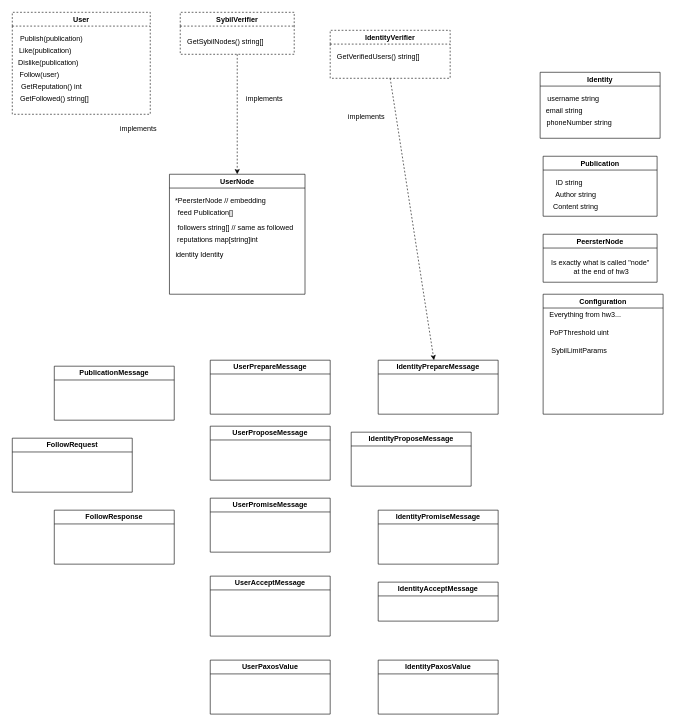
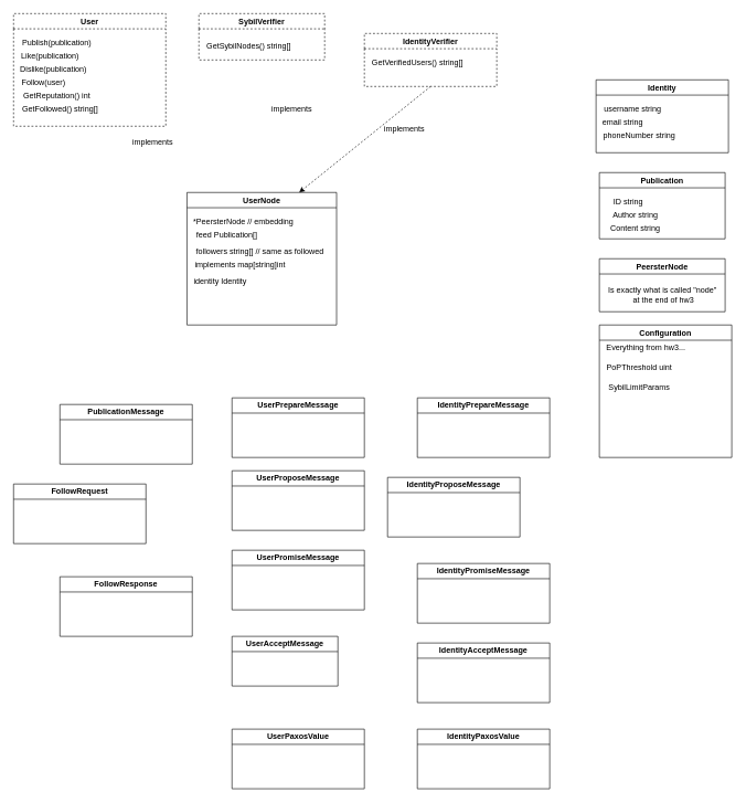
  <mxCell id="0" />
  <mxCell id="1" parent="0" />
  <mxCell id="2" value="User" style="swimlane;whiteSpace=wrap;html=1;dashed=1;" vertex="1" parent="1"><mxGeometry x="20" y="20" width="230" height="170" as="geometry" /></mxCell>
  <mxCell id="3" value="Publish(publication)" style="text;html=1;align=center;verticalAlign=middle;resizable=0;points=[];autosize=1;strokeColor=none;fillColor=none;" vertex="1" parent="2"><mxGeometry y="30" width="130" height="30" as="geometry" /></mxCell>
  <mxCell id="4" value="Like(publication)" style="text;html=1;align=center;verticalAlign=middle;resizable=0;points=[];autosize=1;strokeColor=none;fillColor=none;dashed=1;" vertex="1" parent="2"><mxGeometry y="50" width="110" height="30" as="geometry" /></mxCell>
  <mxCell id="5" value="Dislike(publication)" style="text;html=1;align=center;verticalAlign=middle;resizable=0;points=[];autosize=1;strokeColor=none;fillColor=none;dashed=1;" vertex="1" parent="2"><mxGeometry y="70" width="120" height="30" as="geometry" /></mxCell>
  <mxCell id="6" value="Follow(user)" style="text;html=1;align=center;verticalAlign=middle;resizable=0;points=[];autosize=1;strokeColor=none;fillColor=none;dashed=1;" vertex="1" parent="2"><mxGeometry y="90" width="90" height="30" as="geometry" /></mxCell>
  <mxCell id="7" value="GetFollowed() string[]" style="text;html=1;align=center;verticalAlign=middle;resizable=0;points=[];autosize=1;strokeColor=none;fillColor=none;dashed=1;" vertex="1" parent="2"><mxGeometry y="130" width="140" height="30" as="geometry" /></mxCell>
  <mxCell id="8" value="GetReputation() int" style="text;html=1;align=center;verticalAlign=middle;resizable=0;points=[];autosize=1;strokeColor=none;fillColor=none;" vertex="1" parent="2"><mxGeometry x="5" y="110" width="120" height="30" as="geometry" /></mxCell>
  <mxCell id="9" value="PeersterNode" style="swimlane;whiteSpace=wrap;html=1;" vertex="1" parent="1"><mxGeometry x="905" y="390" width="190" height="80" as="geometry" /></mxCell>
  <mxCell id="10" value="Is exactly what is called &quot;node&quot;&lt;br&gt;&amp;nbsp;at the end of hw3" style="text;html=1;align=center;verticalAlign=middle;resizable=0;points=[];autosize=1;strokeColor=none;fillColor=none;" vertex="1" parent="9"><mxGeometry y="35" width="190" height="40" as="geometry" /></mxCell>
  <mxCell id="11" value="Publication" style="swimlane;whiteSpace=wrap;html=1;" vertex="1" parent="1"><mxGeometry x="905" y="260" width="190" height="100" as="geometry" /></mxCell>
  <mxCell id="12" value="ID string&amp;nbsp;" style="text;html=1;align=center;verticalAlign=middle;resizable=0;points=[];autosize=1;strokeColor=none;fillColor=none;" vertex="1" parent="11"><mxGeometry x="10" y="30" width="70" height="30" as="geometry" /></mxCell>
  <mxCell id="13" value="Author string" style="text;html=1;align=center;verticalAlign=middle;resizable=0;points=[];autosize=1;strokeColor=none;fillColor=none;" vertex="1" parent="11"><mxGeometry x="9" y="50" width="90" height="30" as="geometry" /></mxCell>
  <mxCell id="14" value="Content string" style="text;html=1;align=center;verticalAlign=middle;resizable=0;points=[];autosize=1;strokeColor=none;fillColor=none;" vertex="1" parent="11"><mxGeometry x="4" y="70" width="100" height="30" as="geometry" /></mxCell>
  <mxCell id="15" value="UserNode" style="swimlane;whiteSpace=wrap;html=1;" vertex="1" parent="1"><mxGeometry x="282" y="290" width="226" height="200" as="geometry" /></mxCell>
  <mxCell id="16" value="feed Publication[]" style="text;html=1;align=center;verticalAlign=middle;resizable=0;points=[];autosize=1;strokeColor=none;fillColor=none;" vertex="1" parent="15"><mxGeometry y="50" width="120" height="30" as="geometry" /></mxCell>
  <mxCell id="17" value="followers string[] // same as followed" style="text;html=1;align=center;verticalAlign=middle;resizable=0;points=[];autosize=1;strokeColor=none;fillColor=none;" vertex="1" parent="15"><mxGeometry y="75" width="220" height="30" as="geometry" /></mxCell>
- <mxCell id="18" value="reputations map[string]int" style="text;html=1;align=center;verticalAlign=middle;resizable=0;points=[];autosize=1;strokeColor=none;fillColor=none;" vertex="1" parent="15"><mxGeometry y="95" width="160" height="30" as="geometry" /></mxCell>
+ <mxCell id="18" value="implements map[string]int" style="text;html=1;align=center;verticalAlign=middle;resizable=0;points=[];autosize=1;strokeColor=none;fillColor=none;" vertex="1" parent="15"><mxGeometry y="95" width="160" height="30" as="geometry" /></mxCell>
  <mxCell id="19" value="identity Identity" style="text;html=1;align=center;verticalAlign=middle;resizable=0;points=[];autosize=1;strokeColor=none;fillColor=none;" vertex="1" parent="15"><mxGeometry y="120" width="100" height="30" as="geometry" /></mxCell>
  <mxCell id="20" value="*PeersterNode // embedding" style="text;html=1;align=center;verticalAlign=middle;resizable=0;points=[];autosize=1;strokeColor=none;fillColor=none;" vertex="1" parent="15"><mxGeometry y="30" width="170" height="30" as="geometry" /></mxCell>
  <mxCell id="21" value="implements" style="text;html=1;align=center;verticalAlign=middle;resizable=0;points=[];autosize=1;strokeColor=none;fillColor=none;" vertex="1" parent="1"><mxGeometry x="190" y="200" width="80" height="30" as="geometry" /></mxCell>
- <mxCell id="22" style="edgeStyle=none;rounded=0;orthogonalLoop=1;jettySize=auto;html=1;exitX=0.5;exitY=1;exitDx=0;exitDy=0;entryX=0.5;entryY=0;entryDx=0;entryDy=0;dashed=1;" edge="1" parent="1" source="23" target="15"><mxGeometry relative="1" as="geometry" /></mxCell>
  <mxCell id="23" value="SybilVerifier" style="swimlane;whiteSpace=wrap;html=1;dashed=1;" vertex="1" parent="1"><mxGeometry x="300" y="20" width="190" height="70" as="geometry" /></mxCell>
  <mxCell id="24" value="GetSybilNodes() string[]" style="text;html=1;align=center;verticalAlign=middle;resizable=0;points=[];autosize=1;strokeColor=none;fillColor=none;" vertex="1" parent="23"><mxGeometry y="35" width="150" height="30" as="geometry" /></mxCell>
  <mxCell id="25" value="implements" style="text;html=1;align=center;verticalAlign=middle;resizable=0;points=[];autosize=1;strokeColor=none;fillColor=none;" vertex="1" parent="1"><mxGeometry x="400" y="150" width="80" height="30" as="geometry" /></mxCell>
- <mxCell id="26" style="edgeStyle=none;rounded=0;orthogonalLoop=1;jettySize=auto;html=1;exitX=0.5;exitY=1;exitDx=0;exitDy=0;dashed=1;" edge="1" parent="1" source="27" target="43"><mxGeometry relative="1" as="geometry" /></mxCell>
+ <mxCell id="26" style="edgeStyle=none;rounded=0;orthogonalLoop=1;jettySize=auto;html=1;exitX=0.5;exitY=1;exitDx=0;exitDy=0;entryX=0.75;entryY=0;entryDx=0;entryDy=0;dashed=1;" edge="1" parent="1" source="27" target="15"><mxGeometry relative="1" as="geometry" /></mxCell>
  <mxCell id="27" value="IdentityVerifier" style="swimlane;whiteSpace=wrap;html=1;dashed=1;" vertex="1" parent="1"><mxGeometry x="550" y="50" width="200" height="80" as="geometry" /></mxCell>
  <mxCell id="28" value="GetVerifiedUsers() string[]" style="text;html=1;align=center;verticalAlign=middle;resizable=0;points=[];autosize=1;strokeColor=none;fillColor=none;" vertex="1" parent="27"><mxGeometry y="30" width="160" height="30" as="geometry" /></mxCell>
  <mxCell id="29" value="implements" style="text;html=1;align=center;verticalAlign=middle;resizable=0;points=[];autosize=1;strokeColor=none;fillColor=none;" vertex="1" parent="1"><mxGeometry x="570" y="180" width="80" height="30" as="geometry" /></mxCell>
  <mxCell id="30" value="Identity" style="swimlane;whiteSpace=wrap;html=1;" vertex="1" parent="1"><mxGeometry x="900" y="120" width="200" height="110" as="geometry" /></mxCell>
  <mxCell id="31" value="username string" style="text;html=1;align=center;verticalAlign=middle;resizable=0;points=[];autosize=1;strokeColor=none;fillColor=none;dashed=1;" vertex="1" parent="30"><mxGeometry y="30" width="110" height="30" as="geometry" /></mxCell>
  <mxCell id="32" value="email string" style="text;html=1;align=center;verticalAlign=middle;resizable=0;points=[];autosize=1;strokeColor=none;fillColor=none;dashed=1;" vertex="1" parent="30"><mxGeometry y="50" width="80" height="30" as="geometry" /></mxCell>
  <mxCell id="33" value="phoneNumber string" style="text;html=1;align=center;verticalAlign=middle;resizable=0;points=[];autosize=1;strokeColor=none;fillColor=none;" vertex="1" parent="30"><mxGeometry y="70" width="130" height="30" as="geometry" /></mxCell>
  <mxCell id="34" value="Configuration" style="swimlane;whiteSpace=wrap;html=1;" vertex="1" parent="1"><mxGeometry x="905" y="490" width="200" height="200" as="geometry" /></mxCell>
  <mxCell id="35" value="PoPThreshold uint" style="text;html=1;align=center;verticalAlign=middle;resizable=0;points=[];autosize=1;strokeColor=none;fillColor=none;" vertex="1" parent="34"><mxGeometry y="50" width="120" height="30" as="geometry" /></mxCell>
  <mxCell id="36" value="SybilLimitParams" style="text;html=1;align=center;verticalAlign=middle;resizable=0;points=[];autosize=1;strokeColor=none;fillColor=none;" vertex="1" parent="34"><mxGeometry y="80" width="120" height="30" as="geometry" /></mxCell>
  <mxCell id="37" value="Everything from hw3..." style="text;html=1;align=center;verticalAlign=middle;resizable=0;points=[];autosize=1;strokeColor=none;fillColor=none;" vertex="1" parent="34"><mxGeometry y="20" width="140" height="30" as="geometry" /></mxCell>
  <mxCell id="38" value="PublicationMessage" style="swimlane;whiteSpace=wrap;html=1;" vertex="1" parent="1"><mxGeometry x="90" y="610" width="200" height="90" as="geometry" /></mxCell>
  <mxCell id="39" value="UserPrepareMessage" style="swimlane;whiteSpace=wrap;html=1;" vertex="1" parent="1"><mxGeometry x="350" y="600" width="200" height="90" as="geometry" /></mxCell>
  <mxCell id="40" value="UserProposeMessage" style="swimlane;whiteSpace=wrap;html=1;" vertex="1" parent="1"><mxGeometry x="350" y="710" width="200" height="90" as="geometry" /></mxCell>
  <mxCell id="41" value="UserPromiseMessage" style="swimlane;whiteSpace=wrap;html=1;" vertex="1" parent="1"><mxGeometry x="350" y="830" width="200" height="90" as="geometry" /></mxCell>
- <mxCell id="42" value="UserAcceptMessage" style="swimlane;whiteSpace=wrap;html=1;" vertex="1" parent="1"><mxGeometry x="350" y="960" width="200" height="100" as="geometry" /></mxCell>
+ <mxCell id="42" value="UserAcceptMessage" style="swimlane;whiteSpace=wrap;html=1;" vertex="1" parent="1"><mxGeometry x="350" y="960" width="160" height="75" as="geometry" /></mxCell>
  <mxCell id="43" value="IdentityPrepareMessage" style="swimlane;whiteSpace=wrap;html=1;" vertex="1" parent="1"><mxGeometry x="630" y="600" width="200" height="90" as="geometry" /></mxCell>
  <mxCell id="44" value="IdentityProposeMessage" style="swimlane;whiteSpace=wrap;html=1;" vertex="1" parent="1"><mxGeometry x="585" y="720" width="200" height="90" as="geometry" /></mxCell>
  <mxCell id="45" value="IdentityPromiseMessage" style="swimlane;whiteSpace=wrap;html=1;" vertex="1" parent="1"><mxGeometry x="630" y="850" width="200" height="90" as="geometry" /></mxCell>
- <mxCell id="46" value="IdentityAcceptMessage" style="swimlane;whiteSpace=wrap;html=1;" vertex="1" parent="1"><mxGeometry x="630" y="970" width="200" height="65" as="geometry" /></mxCell>
+ <mxCell id="46" value="IdentityAcceptMessage" style="swimlane;whiteSpace=wrap;html=1;" vertex="1" parent="1"><mxGeometry x="630" y="970" width="200" height="90" as="geometry" /></mxCell>
  <mxCell id="47" value="UserPaxosValue" style="swimlane;whiteSpace=wrap;html=1;" vertex="1" parent="1"><mxGeometry x="350" y="1100" width="200" height="90" as="geometry" /></mxCell>
  <mxCell id="48" value="IdentityPaxosValue" style="swimlane;whiteSpace=wrap;html=1;" vertex="1" parent="1"><mxGeometry x="630" y="1100" width="200" height="90" as="geometry" /></mxCell>
  <mxCell id="49" value="FollowRequest" style="swimlane;whiteSpace=wrap;html=1;" vertex="1" parent="1"><mxGeometry x="20" y="730" width="200" height="90" as="geometry" /></mxCell>
- <mxCell id="50" value="FollowResponse" style="swimlane;whiteSpace=wrap;html=1;" vertex="1" parent="1"><mxGeometry x="90" y="850" width="200" height="90" as="geometry" /></mxCell>
+ <mxCell id="50" value="FollowResponse" style="swimlane;whiteSpace=wrap;html=1;" vertex="1" parent="1"><mxGeometry x="90" y="870" width="200" height="90" as="geometry" /></mxCell>
